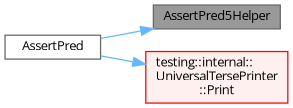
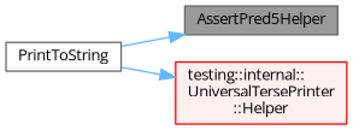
  digraph {
    fontname="Open Sans"
    rankdir=LR
    node [fontname="Open Sans" fontsize=10 shape=box style=filled]
    edge [color=steelblue1 fontname="Open Sans" fontsize=10 labelfontname=Helvetica labelfontsize=10 style=solid]
    n1 [color=gray40 fillcolor=grey60 fontcolor=black height=0.2 label=AssertPred5Helper width=0.4]
-   n2 [color=grey40 fillcolor=white height=0.2 label=AssertPred width=0.4]
-   n3 [color=red fillcolor="#FFF0F0" height=0.2 label="testing::internal::\lUniversalTersePrinter\l::Print" width=0.4]
+   n2 [color=grey40 fillcolor=white height=0.2 label=PrintToString width=0.4]
+   n3 [color=red fillcolor="#FFF0F0" height=0.2 label="testing::internal::\lUniversalTersePrinter\l::Helper" width=0.4]
    n2 -> n1
    n2 -> n3
  }
